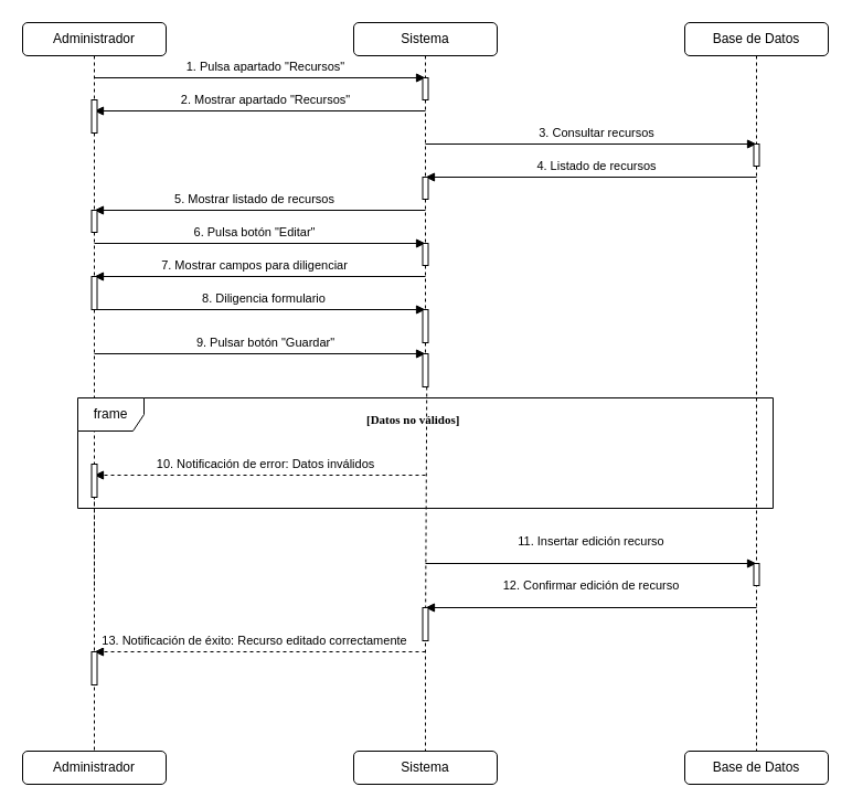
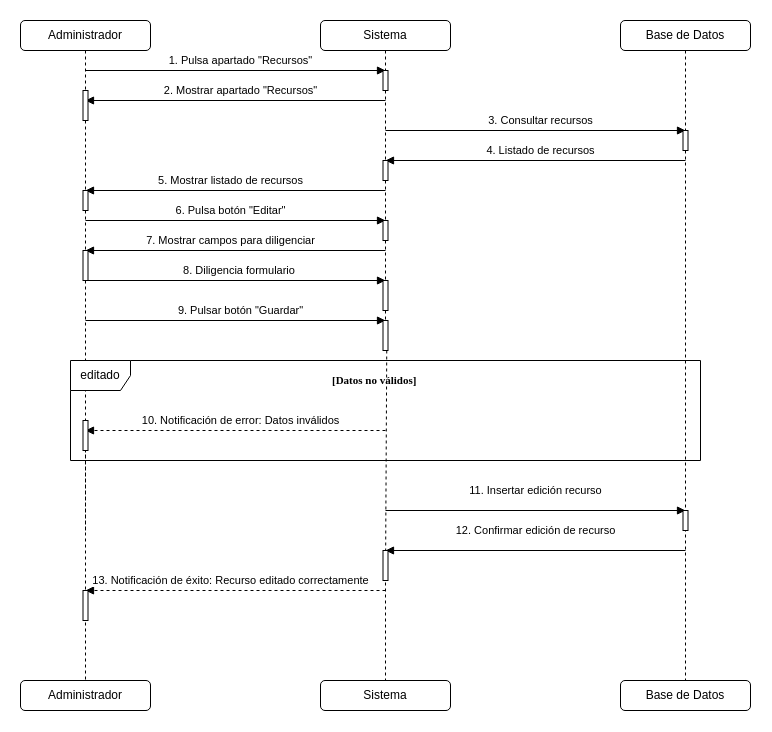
  <mxCell id="0" />
  <mxCell id="1" parent="0" />
  <mxCell id="2" value="Administrador" style="rounded=1;whiteSpace=wrap;html=1;align=center;verticalAlign=middle;" vertex="1" parent="1"><mxGeometry x="20" y="20" width="130" height="30" as="geometry" /></mxCell>
  <mxCell id="3" style="dashed=1;endArrow=none;" edge="1" parent="1" source="37" target="16"><mxGeometry relative="1" as="geometry"><mxPoint x="85" y="50" as="sourcePoint" /><mxPoint x="85" y="570" as="targetPoint" /></mxGeometry></mxCell>
  <mxCell id="4" value="Sistema" style="rounded=1;whiteSpace=wrap;html=1;align=center;verticalAlign=middle;" vertex="1" parent="1"><mxGeometry x="320" y="20" width="130" height="30" as="geometry" /></mxCell>
  <mxCell id="5" style="dashed=1;endArrow=none;" edge="1" parent="1" target="17"><mxGeometry relative="1" as="geometry"><mxPoint x="385" y="570" as="sourcePoint" /><mxPoint x="385" y="570" as="targetPoint" /></mxGeometry></mxCell>
  <mxCell id="6" value="Base de Datos" style="rounded=1;whiteSpace=wrap;html=1;align=center;verticalAlign=middle;" vertex="1" parent="1"><mxGeometry x="620" y="20" width="130" height="30" as="geometry" /></mxCell>
  <mxCell id="7" style="dashed=1;endArrow=none;" edge="1" parent="1" source="29" target="18"><mxGeometry relative="1" as="geometry"><mxPoint x="685" y="50" as="sourcePoint" /><mxPoint x="685" y="570" as="targetPoint" /></mxGeometry></mxCell>
  <mxCell id="8" value="1. Pulsa apartado &quot;Recursos&quot;" style="endArrow=block;html=1;" edge="1" parent="1"><mxGeometry x="0.032" y="10" relative="1" as="geometry"><mxPoint x="85" y="70" as="sourcePoint" /><mxPoint x="385" y="70" as="targetPoint" /><mxPoint as="offset" /></mxGeometry></mxCell>
  <mxCell id="9" value="2. Mostrar apartado &quot;Recursos&quot;" style="endArrow=block;html=1;" edge="1" parent="1"><mxGeometry x="-0.033" y="-10" relative="1" as="geometry"><mxPoint x="385" y="100" as="sourcePoint" /><mxPoint x="85" y="100" as="targetPoint" /><mxPoint as="offset" /></mxGeometry></mxCell>
  <mxCell id="10" value="3. Consultar recursos" style="endArrow=block;html=1;" edge="1" parent="1"><mxGeometry x="0.033" y="10" relative="1" as="geometry"><mxPoint x="385" y="130" as="sourcePoint" /><mxPoint x="685" y="130" as="targetPoint" /><mxPoint as="offset" /></mxGeometry></mxCell>
  <mxCell id="11" value="4. Listado de recursos" style="endArrow=block;html=1;" edge="1" parent="1"><mxGeometry x="-0.033" y="-10" relative="1" as="geometry"><mxPoint x="685" y="160" as="sourcePoint" /><mxPoint x="385" y="160" as="targetPoint" /><mxPoint as="offset" /></mxGeometry></mxCell>
  <mxCell id="12" value="5. Mostrar listado de recursos" style="endArrow=block;html=1;" edge="1" parent="1"><mxGeometry x="0.033" y="-10" relative="1" as="geometry"><mxPoint x="385" y="190" as="sourcePoint" /><mxPoint x="85" y="190" as="targetPoint" /><mxPoint as="offset" /></mxGeometry></mxCell>
  <mxCell id="13" value="6. Pulsa botón &quot;Editar&quot;" style="endArrow=block;html=1;" edge="1" parent="1"><mxGeometry x="-0.033" y="10" relative="1" as="geometry"><mxPoint x="85" y="220" as="sourcePoint" /><mxPoint x="385" y="220" as="targetPoint" /><mxPoint as="offset" /></mxGeometry></mxCell>
  <mxCell id="14" value="7. Mostrar campos para diligenciar" style="endArrow=block;html=1;" edge="1" parent="1"><mxGeometry x="0.033" y="-10" relative="1" as="geometry"><mxPoint x="385" y="250" as="sourcePoint" /><mxPoint x="85" y="250" as="targetPoint" /><mxPoint as="offset" /></mxGeometry></mxCell>
  <mxCell id="15" value="8. Diligencia formulario&amp;nbsp;" style="endArrow=block;html=1;" edge="1" parent="1"><mxGeometry x="0.032" y="10" relative="1" as="geometry"><mxPoint x="85" y="280" as="sourcePoint" /><mxPoint x="385" y="280" as="targetPoint" /><mxPoint as="offset" /></mxGeometry></mxCell>
  <mxCell id="16" value="Administrador" style="rounded=1;whiteSpace=wrap;html=1;align=center;verticalAlign=middle;" vertex="1" parent="1"><mxGeometry x="20" y="680" width="130" height="30" as="geometry" /></mxCell>
  <mxCell id="17" value="Sistema" style="rounded=1;whiteSpace=wrap;html=1;align=center;verticalAlign=middle;" vertex="1" parent="1"><mxGeometry x="320" y="680" width="130" height="30" as="geometry" /></mxCell>
  <mxCell id="18" value="Base de Datos" style="rounded=1;whiteSpace=wrap;html=1;align=center;verticalAlign=middle;" vertex="1" parent="1"><mxGeometry x="620" y="680" width="130" height="30" as="geometry" /></mxCell>
  <mxCell id="19" value="" style="dashed=1;endArrow=none;exitX=0.75;exitY=1;exitDx=0;exitDy=0;" edge="1" parent="1" source="42"><mxGeometry relative="1" as="geometry"><mxPoint x="385" y="360" as="sourcePoint" /><mxPoint x="385" y="580" as="targetPoint" /></mxGeometry></mxCell>
  <mxCell id="20" value="10.&amp;nbsp;Notificación de error: Datos inválidos" style="dashed=1;endArrow=block;html=1;" edge="1" parent="1"><mxGeometry x="-0.033" y="-10" relative="1" as="geometry"><mxPoint x="385" y="430" as="sourcePoint" /><mxPoint x="85" y="430" as="targetPoint" /><mxPoint as="offset" /></mxGeometry></mxCell>
  <mxCell id="21" value="[Datos no válidos]" style="text;html=1;strokeColor=none;fillColor=none;align=left;verticalAlign=middle;whiteSpace=wrap;rounded=0;fontFamily=Verdana;fontSize=11;fontStyle=1;" vertex="1" parent="1"><mxGeometry x="330" y="370" width="126" height="20" as="geometry" /></mxCell>
  <mxCell id="22" value="" style="dashed=1;endArrow=none;" edge="1" parent="1" target="23"><mxGeometry relative="1" as="geometry"><mxPoint x="85" y="530" as="sourcePoint" /><mxPoint x="85" y="630" as="targetPoint" /></mxGeometry></mxCell>
  <mxCell id="23" value="" style="rounded=0;whiteSpace=wrap;html=1;" vertex="1" parent="1"><mxGeometry x="82.5" y="420" width="5" height="30" as="geometry" /></mxCell>
  <mxCell id="24" value="" style="dashed=1;endArrow=none;" edge="1" parent="1" target="25"><mxGeometry relative="1" as="geometry"><mxPoint x="385" y="50" as="sourcePoint" /><mxPoint x="385" y="580" as="targetPoint" /></mxGeometry></mxCell>
  <mxCell id="25" value="" style="rounded=0;whiteSpace=wrap;html=1;" vertex="1" parent="1"><mxGeometry x="382.5" y="70" width="5" height="20" as="geometry" /></mxCell>
  <mxCell id="26" value="" style="dashed=1;endArrow=none;" edge="1" parent="1" target="27"><mxGeometry relative="1" as="geometry"><mxPoint x="85" y="50" as="sourcePoint" /><mxPoint x="85" y="680" as="targetPoint" /></mxGeometry></mxCell>
  <mxCell id="27" value="" style="rounded=0;whiteSpace=wrap;html=1;" vertex="1" parent="1"><mxGeometry x="82.5" y="90" width="5" height="30" as="geometry" /></mxCell>
  <mxCell id="28" value="" style="dashed=1;endArrow=none;" edge="1" parent="1" target="29"><mxGeometry relative="1" as="geometry"><mxPoint x="685" y="50" as="sourcePoint" /><mxPoint x="685" y="680" as="targetPoint" /></mxGeometry></mxCell>
  <mxCell id="29" value="" style="rounded=0;whiteSpace=wrap;html=1;" vertex="1" parent="1"><mxGeometry x="682.5" y="130" width="5" height="20" as="geometry" /></mxCell>
  <mxCell id="30" value="" style="dashed=1;endArrow=none;" edge="1" parent="1" source="25" target="31"><mxGeometry relative="1" as="geometry"><mxPoint x="385" y="100" as="sourcePoint" /><mxPoint x="385" y="580" as="targetPoint" /></mxGeometry></mxCell>
  <mxCell id="31" value="" style="rounded=0;whiteSpace=wrap;html=1;" vertex="1" parent="1"><mxGeometry x="382.5" y="160" width="5" height="20" as="geometry" /></mxCell>
  <mxCell id="32" value="" style="dashed=1;endArrow=none;" edge="1" parent="1" source="27" target="33"><mxGeometry relative="1" as="geometry"><mxPoint x="85" y="130" as="sourcePoint" /><mxPoint x="85" y="680" as="targetPoint" /></mxGeometry></mxCell>
  <mxCell id="33" value="" style="rounded=0;whiteSpace=wrap;html=1;" vertex="1" parent="1"><mxGeometry x="82.5" y="190" width="5" height="20" as="geometry" /></mxCell>
  <mxCell id="34" value="" style="dashed=1;endArrow=none;" edge="1" parent="1" source="31" target="35"><mxGeometry relative="1" as="geometry"><mxPoint x="385" y="190" as="sourcePoint" /><mxPoint x="385" y="580" as="targetPoint" /></mxGeometry></mxCell>
  <mxCell id="35" value="" style="rounded=0;whiteSpace=wrap;html=1;" vertex="1" parent="1"><mxGeometry x="382.5" y="220" width="5" height="20" as="geometry" /></mxCell>
  <mxCell id="36" value="" style="dashed=1;endArrow=none;" edge="1" parent="1" source="33" target="37"><mxGeometry relative="1" as="geometry"><mxPoint x="85" y="220" as="sourcePoint" /><mxPoint x="85" y="680" as="targetPoint" /></mxGeometry></mxCell>
  <mxCell id="37" value="" style="rounded=0;whiteSpace=wrap;html=1;" vertex="1" parent="1"><mxGeometry x="82.5" y="250" width="5" height="30" as="geometry" /></mxCell>
  <mxCell id="38" value="" style="dashed=1;endArrow=none;" edge="1" parent="1" source="35" target="39"><mxGeometry relative="1" as="geometry"><mxPoint x="385" y="250" as="sourcePoint" /><mxPoint x="385" y="580" as="targetPoint" /></mxGeometry></mxCell>
  <mxCell id="39" value="" style="rounded=0;whiteSpace=wrap;html=1;" vertex="1" parent="1"><mxGeometry x="382.5" y="280" width="5" height="30" as="geometry" /></mxCell>
  <mxCell id="40" value="" style="dashed=1;endArrow=none;" edge="1" parent="1" source="39"><mxGeometry relative="1" as="geometry"><mxPoint x="385" y="310" as="sourcePoint" /><mxPoint x="385" y="330" as="targetPoint" /></mxGeometry></mxCell>
  <mxCell id="41" value="9. Pulsar botón &quot;Guardar&quot;" style="endArrow=block;html=1;" edge="1" parent="1"><mxGeometry x="0.033" y="10" relative="1" as="geometry"><mxPoint x="85" y="320" as="sourcePoint" /><mxPoint x="385" y="320" as="targetPoint" /><mxPoint as="offset" /></mxGeometry></mxCell>
  <mxCell id="42" value="" style="rounded=0;whiteSpace=wrap;html=1;" vertex="1" parent="1"><mxGeometry x="382.5" y="320" width="5" height="30" as="geometry" /></mxCell>
- <mxCell id="43" value="frame" style="shape=umlFrame;whiteSpace=wrap;html=1;pointerEvents=0;" vertex="1" parent="1"><mxGeometry x="70" y="360" width="630" height="100" as="geometry" /></mxCell>
+ <mxCell id="43" value="editado" style="shape=umlFrame;whiteSpace=wrap;html=1;pointerEvents=0;" vertex="1" parent="1"><mxGeometry x="70" y="360" width="630" height="100" as="geometry" /></mxCell>
  <mxCell id="44" value="11. Insertar edición recurso" style="endArrow=block;html=1;" edge="1" parent="1"><mxGeometry x="-0.002" y="20" relative="1" as="geometry"><mxPoint x="385" y="510" as="sourcePoint" /><mxPoint x="685" y="510" as="targetPoint" /><mxPoint as="offset" /></mxGeometry></mxCell>
  <mxCell id="45" value="12.&amp;nbsp;Confirmar&amp;nbsp;edición de recurso" style="endArrow=block;html=1;" edge="1" parent="1"><mxGeometry y="-20" relative="1" as="geometry"><mxPoint x="685" y="550" as="sourcePoint" /><mxPoint x="385" y="550" as="targetPoint" /><mxPoint as="offset" /></mxGeometry></mxCell>
  <mxCell id="46" value="13. Notificación de éxito: Recurso editado correctamente" style="dashed=1;endArrow=block;html=1;" edge="1" parent="1"><mxGeometry x="0.033" y="-10" relative="1" as="geometry"><mxPoint x="385" y="590" as="sourcePoint" /><mxPoint x="85" y="590" as="targetPoint" /><mxPoint as="offset" /></mxGeometry></mxCell>
  <mxCell id="47" value="" style="rounded=0;whiteSpace=wrap;html=1;" vertex="1" parent="1"><mxGeometry x="682.5" y="510" width="5" height="20" as="geometry" /></mxCell>
  <mxCell id="48" value="" style="rounded=0;whiteSpace=wrap;html=1;" vertex="1" parent="1"><mxGeometry x="382.5" y="550" width="5" height="30" as="geometry" /></mxCell>
  <mxCell id="49" value="" style="rounded=0;whiteSpace=wrap;html=1;" vertex="1" parent="1"><mxGeometry x="82.5" y="590" width="5" height="30" as="geometry" /></mxCell>
